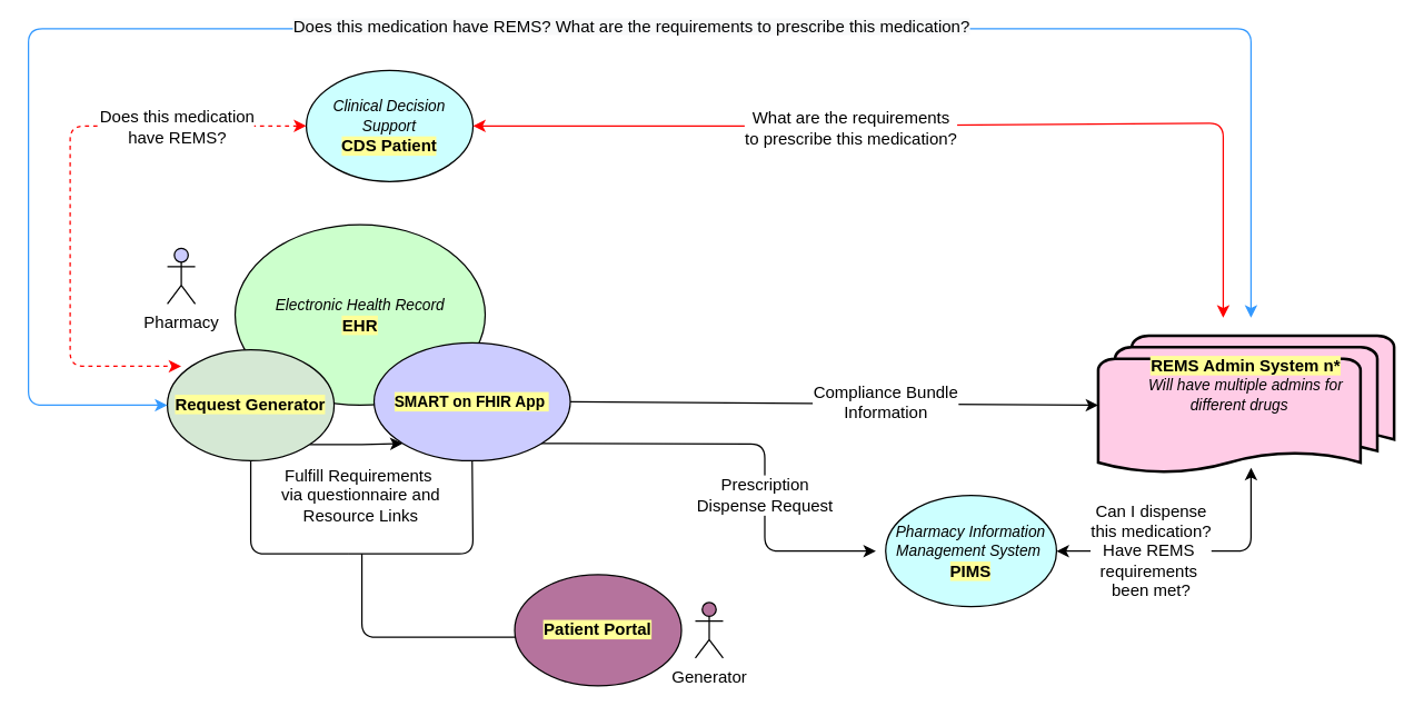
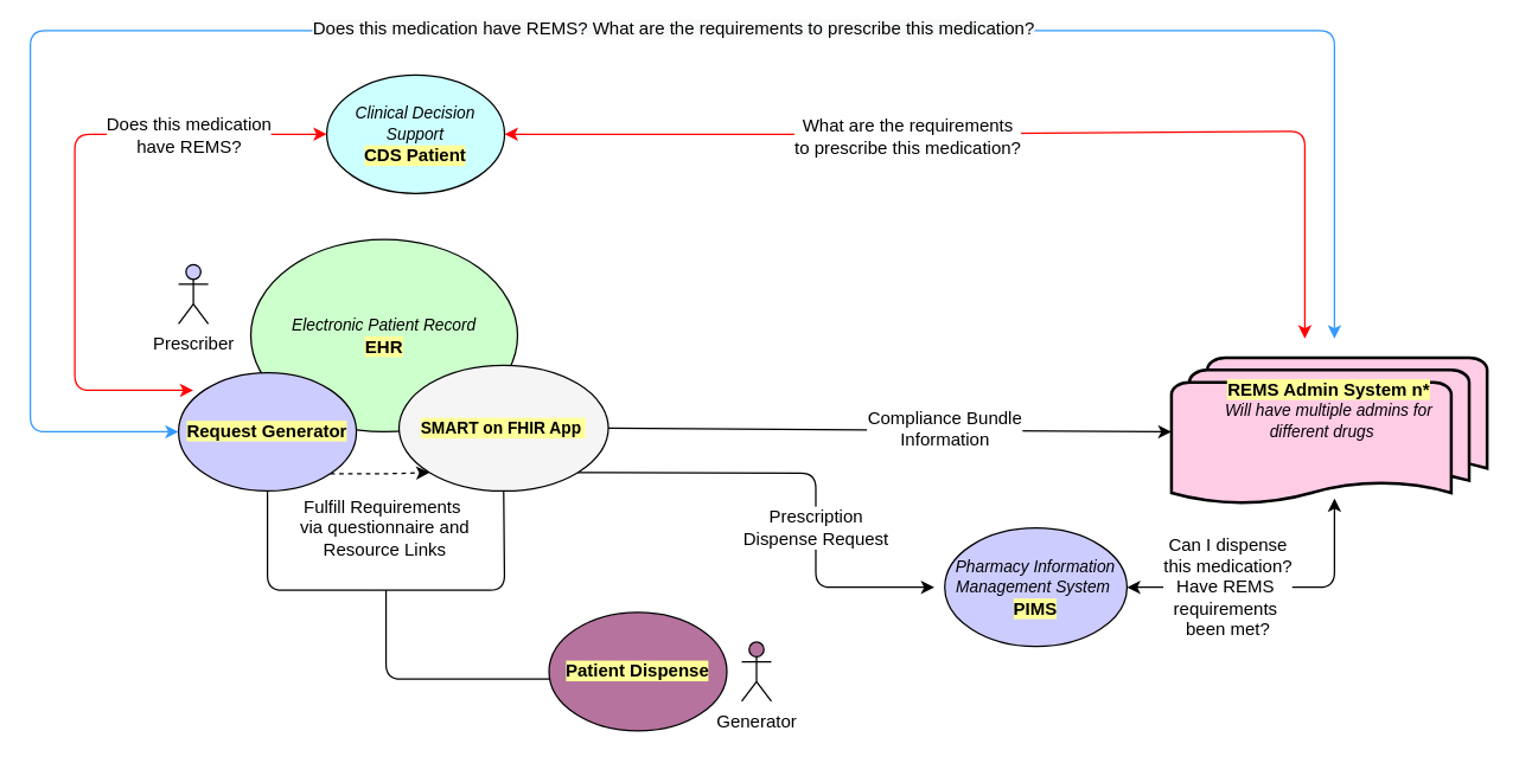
  <mxCell id="0" />
  <mxCell id="1" parent="0" />
  <mxCell id="2" value="&lt;font style=&quot;font-size: 11px;&quot;&gt;&lt;i&gt;&lt;font style=&quot;&quot;&gt;Clinical Decision Support&lt;/font&gt;&lt;/i&gt; &lt;br&gt;&lt;/font&gt;&lt;b style=&quot;background-color: rgb(255 , 255 , 153)&quot;&gt;CDS Patient&lt;br&gt;&lt;/b&gt;" style="ellipse;whiteSpace=wrap;html=1;fillColor=#CCFFFF;" parent="1" vertex="1"><mxGeometry x="220" y="50" width="120" height="80" as="geometry" /></mxCell>
- <mxCell id="3" value="&lt;i&gt;&lt;font style=&quot;font-size: 11px;&quot;&gt;Electronic Health Record&lt;br&gt;&lt;/font&gt;&lt;/i&gt;&lt;b style=&quot;background-color: rgb(255 , 255 , 153)&quot;&gt;EHR&lt;/b&gt;" style="ellipse;whiteSpace=wrap;html=1;fillColor=#CCFFCC;" parent="1" vertex="1"><mxGeometry x="168.75" y="161" width="180" height="130" as="geometry" /></mxCell>
- <mxCell id="4" value="&lt;b&gt;&lt;span style=&quot;background-color: rgb(255 , 255 , 153)&quot;&gt;&lt;font style=&quot;font-size: 11px;&quot;&gt;SMART on FHIR App&amp;nbsp;&lt;/font&gt;&lt;/span&gt;&lt;/b&gt;" style="ellipse;whiteSpace=wrap;html=1;fillColor=#CCCCFF;" parent="1" vertex="1"><mxGeometry x="268.75" y="246" width="141.25" height="85" as="geometry" /></mxCell>
+ <mxCell id="3" value="&lt;i&gt;&lt;font style=&quot;font-size: 11px;&quot;&gt;Electronic Patient Record&lt;br&gt;&lt;/font&gt;&lt;/i&gt;&lt;b style=&quot;background-color: rgb(255 , 255 , 153)&quot;&gt;EHR&lt;/b&gt;" style="ellipse;whiteSpace=wrap;html=1;fillColor=#CCFFCC;" parent="1" vertex="1"><mxGeometry x="168.75" y="161" width="180" height="130" as="geometry" /></mxCell>
+ <mxCell id="4" value="&lt;b&gt;&lt;span style=&quot;background-color: rgb(255 , 255 , 153)&quot;&gt;&lt;font style=&quot;font-size: 11px;&quot;&gt;SMART on FHIR App&amp;nbsp;&lt;/font&gt;&lt;/span&gt;&lt;/b&gt;" style="ellipse;whiteSpace=wrap;html=1;fillColor=#f5f5f5;" parent="1" vertex="1"><mxGeometry x="268.75" y="246" width="141.25" height="85" as="geometry" /></mxCell>
  <mxCell id="5" value="" style="endArrow=classic;html=1;exitX=1;exitY=0.5;exitDx=0;exitDy=0;entryX=0;entryY=0.5;entryDx=0;entryDy=0;entryPerimeter=0;" parent="1" source="4" target="13" edge="1"><mxGeometry relative="1" as="geometry"><mxPoint x="370" y="280.5" as="sourcePoint" /><mxPoint x="530" y="261" as="targetPoint" /><Array as="points" /></mxGeometry></mxCell>
  <mxCell id="6" value="&lt;font style=&quot;font-size: 12px;&quot;&gt;Compliance Bundle &lt;br&gt;Information&lt;/font&gt;" style="edgeLabel;resizable=0;html=1;align=center;verticalAlign=middle;" parent="5" vertex="1" connectable="0"><mxGeometry relative="1" as="geometry"><mxPoint x="37" y="-1" as="offset" /></mxGeometry></mxCell>
- <mxCell id="7" style="edgeStyle=orthogonalEdgeStyle;rounded=0;orthogonalLoop=1;jettySize=auto;html=1;exitX=1;exitY=1;exitDx=0;exitDy=0;entryX=0;entryY=1;entryDx=0;entryDy=0;" parent="1" source="9" target="4" edge="1"><mxGeometry relative="1" as="geometry"><mxPoint x="231.176" y="319.284" as="sourcePoint" /></mxGeometry></mxCell>
+ <mxCell id="7" style="edgeStyle=orthogonalEdgeStyle;rounded=0;orthogonalLoop=1;jettySize=auto;html=1;exitX=1;exitY=1;exitDx=0;exitDy=0;entryX=0;entryY=1;entryDx=0;entryDy=0;dashed=1;" parent="1" source="9" target="4" edge="1"><mxGeometry relative="1" as="geometry"><mxPoint x="231.176" y="319.284" as="sourcePoint" /></mxGeometry></mxCell>
  <mxCell id="8" value="&lt;font style=&quot;font-size: 12px;&quot;&gt;Fulfill Requirements&amp;nbsp;&lt;br&gt;via questionnaire and &lt;br&gt;Resource Links&lt;/font&gt;" style="edgeLabel;html=1;align=center;verticalAlign=middle;resizable=0;points=[];" parent="7" vertex="1" connectable="0"><mxGeometry x="0.147" y="3" relative="1" as="geometry"><mxPoint x="-2" y="40" as="offset" /></mxGeometry></mxCell>
- <mxCell id="9" value="&lt;span style=&quot;background-color: rgb(255 , 255 , 153)&quot;&gt;&lt;b&gt;Request Generator&lt;/b&gt;&lt;/span&gt;" style="ellipse;whiteSpace=wrap;html=1;fillColor=#d5e8d4;" parent="1" vertex="1"><mxGeometry x="120" y="251" width="120" height="80" as="geometry" /></mxCell>
- <mxCell id="10" value="Pharmacy" style="shape=umlActor;verticalLabelPosition=bottom;verticalAlign=top;html=1;fillColor=#CCCCFF;" parent="1" vertex="1"><mxGeometry x="120" y="178" width="20" height="40" as="geometry" /></mxCell>
- <mxCell id="11" value="" style="endArrow=classic;startArrow=classic;html=1;strokeColor=#FF0000;entryX=0.083;entryY=0.15;entryDx=0;entryDy=0;exitX=0;exitY=0.5;exitDx=0;exitDy=0;entryPerimeter=0;dashed=1;" parent="1" source="2" target="9" edge="1"><mxGeometry width="50" height="50" relative="1" as="geometry"><mxPoint x="130" y="130" as="sourcePoint" /><mxPoint x="80" y="170" as="targetPoint" /><Array as="points"><mxPoint x="50" y="90" /><mxPoint x="50" y="210" /><mxPoint x="50" y="263" /></Array></mxGeometry></mxCell>
+ <mxCell id="9" value="&lt;span style=&quot;background-color: rgb(255 , 255 , 153)&quot;&gt;&lt;b&gt;Request Generator&lt;/b&gt;&lt;/span&gt;" style="ellipse;whiteSpace=wrap;html=1;fillColor=#CCCCFF;" parent="1" vertex="1"><mxGeometry x="120" y="251" width="120" height="80" as="geometry" /></mxCell>
+ <mxCell id="10" value="Prescriber" style="shape=umlActor;verticalLabelPosition=bottom;verticalAlign=top;html=1;fillColor=#CCCCFF;" parent="1" vertex="1"><mxGeometry x="120" y="178" width="20" height="40" as="geometry" /></mxCell>
+ <mxCell id="11" value="" style="endArrow=classic;startArrow=classic;html=1;strokeColor=#FF0000;entryX=0.083;entryY=0.15;entryDx=0;entryDy=0;exitX=0;exitY=0.5;exitDx=0;exitDy=0;entryPerimeter=0;" parent="1" source="2" target="9" edge="1"><mxGeometry width="50" height="50" relative="1" as="geometry"><mxPoint x="130" y="130" as="sourcePoint" /><mxPoint x="80" y="170" as="targetPoint" /><Array as="points"><mxPoint x="50" y="90" /><mxPoint x="50" y="210" /><mxPoint x="50" y="263" /></Array></mxGeometry></mxCell>
  <mxCell id="12" value="&lt;font style=&quot;font-size: 12px;&quot;&gt;Does this medication&lt;br&gt;have REMS?&lt;/font&gt;" style="edgeLabel;html=1;align=center;verticalAlign=middle;resizable=0;points=[];" parent="11" vertex="1" connectable="0"><mxGeometry x="-0.448" y="-3" relative="1" as="geometry"><mxPoint x="23" y="3" as="offset" /></mxGeometry></mxCell>
  <mxCell id="13" value="&lt;b style=&quot;background-color: rgb(255 , 255 , 153)&quot;&gt;REMS Admin System n*&lt;/b&gt;&lt;br&gt;&lt;i style=&quot;&quot;&gt;&lt;font style=&quot;font-size: 11px;&quot;&gt;Will have multiple admins for &lt;br&gt;different drugs &amp;nbsp;&amp;nbsp;&lt;br&gt;&lt;/font&gt;&lt;br&gt;&lt;br&gt;&lt;/i&gt;" style="strokeWidth=2;html=1;shape=mxgraph.flowchart.multi-document;whiteSpace=wrap;fillColor=#FFCCE6;" parent="1" vertex="1"><mxGeometry x="790" y="241" width="213" height="100" as="geometry" /></mxCell>
  <mxCell id="14" value="" style="endArrow=classic;startArrow=classic;html=1;strokeColor=#3399FF;fillColor=#FF3333;exitX=0;exitY=0.5;exitDx=0;exitDy=0;" parent="1" source="9" edge="1"><mxGeometry width="50" height="50" relative="1" as="geometry"><mxPoint x="360" y="433" as="sourcePoint" /><mxPoint x="900" y="228" as="targetPoint" /><Array as="points"><mxPoint x="20" y="291" /><mxPoint x="20" y="20" /><mxPoint x="260" y="20" /><mxPoint x="900" y="20" /></Array></mxGeometry></mxCell>
  <mxCell id="15" value="&lt;span style=&quot;background-color: rgb(248 , 249 , 250)&quot;&gt;&lt;font style=&quot;font-size: 12px;&quot;&gt;Does this medication have REMS? What are the requirements to prescribe this medication?&lt;/font&gt;&lt;/span&gt;" style="edgeLabel;html=1;align=center;verticalAlign=middle;resizable=0;points=[];" parent="14" vertex="1" connectable="0"><mxGeometry x="0.142" y="2" relative="1" as="geometry"><mxPoint x="-29" as="offset" /></mxGeometry></mxCell>
  <mxCell id="16" value="" style="endArrow=classic;startArrow=classic;html=1;entryX=1;entryY=0.5;entryDx=0;entryDy=0;strokeColor=#FF0000;" parent="1" target="2" edge="1"><mxGeometry width="50" height="50" relative="1" as="geometry"><mxPoint x="880" y="228" as="sourcePoint" /><mxPoint x="340" y="523" as="targetPoint" /><Array as="points"><mxPoint x="880" y="88" /><mxPoint x="610" y="90" /></Array></mxGeometry></mxCell>
  <mxCell id="17" value="&lt;font style=&quot;font-size: 12px;&quot;&gt;What are the requirements&lt;br&gt;to prescribe this medication?&lt;/font&gt;" style="edgeLabel;html=1;align=center;verticalAlign=middle;resizable=0;points=[];" parent="16" vertex="1" connectable="0"><mxGeometry x="0.458" y="1" relative="1" as="geometry"><mxPoint x="87" as="offset" /></mxGeometry></mxCell>
- <mxCell id="18" value="&lt;font style=&quot;font-size: 11px;&quot;&gt;&lt;i style=&quot;&quot;&gt;Pharmacy Information Management System&lt;/i&gt;&amp;nbsp;&lt;br&gt;&lt;/font&gt;&lt;span style=&quot;background-color: rgb(255 , 255 , 153)&quot;&gt;&lt;b&gt;PIMS&lt;/b&gt;&lt;/span&gt;" style="ellipse;whiteSpace=wrap;html=1;fillColor=#CCFFFF;" parent="1" vertex="1"><mxGeometry x="637" y="356" width="123" height="80" as="geometry" /></mxCell>
+ <mxCell id="18" value="&lt;font style=&quot;font-size: 11px;&quot;&gt;&lt;i style=&quot;&quot;&gt;Pharmacy Information Management System&lt;/i&gt;&amp;nbsp;&lt;br&gt;&lt;/font&gt;&lt;span style=&quot;background-color: rgb(255 , 255 , 153)&quot;&gt;&lt;b&gt;PIMS&lt;/b&gt;&lt;/span&gt;" style="ellipse;whiteSpace=wrap;html=1;fillColor=#ccccff;" parent="1" vertex="1"><mxGeometry x="637" y="356" width="123" height="80" as="geometry" /></mxCell>
  <mxCell id="19" value="&lt;font style=&quot;font-size: 12px;&quot;&gt;Prescription &lt;br&gt;Dispense Request&lt;/font&gt;" style="endArrow=classic;html=1;exitX=1;exitY=1;exitDx=0;exitDy=0;" parent="1" source="4" edge="1"><mxGeometry x="0.247" width="50" height="50" relative="1" as="geometry"><mxPoint x="360" y="348" as="sourcePoint" /><mxPoint x="630" y="396" as="targetPoint" /><Array as="points"><mxPoint x="550" y="319" /><mxPoint x="550" y="396" /></Array><mxPoint as="offset" /></mxGeometry></mxCell>
  <mxCell id="20" value="&lt;font style=&quot;font-size: 12px;&quot;&gt;Can I dispense&lt;br&gt;this medication?&lt;br&gt;Have REMS&amp;nbsp;&lt;br&gt;requirements&amp;nbsp;&lt;br&gt;been met?&lt;/font&gt;" style="endArrow=classic;startArrow=classic;html=1;exitX=1;exitY=0.5;exitDx=0;exitDy=0;" parent="1" source="18" edge="1"><mxGeometry x="-0.324" width="50" height="50" relative="1" as="geometry"><mxPoint x="547" y="428" as="sourcePoint" /><mxPoint x="900" y="336" as="targetPoint" /><Array as="points"><mxPoint x="900" y="396" /></Array><mxPoint as="offset" /></mxGeometry></mxCell>
  <mxCell id="21" value="Generator" style="shape=umlActor;verticalLabelPosition=bottom;verticalAlign=top;html=1;fillColor=#B5739D;" parent="1" vertex="1"><mxGeometry x="500" y="433" width="20" height="40" as="geometry" /></mxCell>
- <mxCell id="22" value="&lt;span style=&quot;background-color: rgb(255 , 255 , 153)&quot;&gt;&lt;b&gt;Patient Portal&lt;/b&gt;&lt;/span&gt;" style="ellipse;whiteSpace=wrap;html=1;fillColor=#B5739D;" parent="1" vertex="1"><mxGeometry x="370" y="413" width="120" height="80" as="geometry" /></mxCell>
+ <mxCell id="22" value="&lt;span style=&quot;background-color: rgb(255 , 255 , 153)&quot;&gt;&lt;b&gt;Patient Dispense&lt;/b&gt;&lt;/span&gt;" style="ellipse;whiteSpace=wrap;html=1;fillColor=#B5739D;" parent="1" vertex="1"><mxGeometry x="370" y="413" width="120" height="80" as="geometry" /></mxCell>
  <mxCell id="23" value="" style="endArrow=none;html=1;" parent="1" edge="1"><mxGeometry width="50" height="50" relative="1" as="geometry"><mxPoint x="370" y="458" as="sourcePoint" /><mxPoint x="260" y="398" as="targetPoint" /><Array as="points"><mxPoint x="260" y="458" /></Array></mxGeometry></mxCell>
  <mxCell id="24" value="" style="endArrow=none;html=1;entryX=0.5;entryY=1;entryDx=0;entryDy=0;" parent="1" target="4" edge="1"><mxGeometry width="50" height="50" relative="1" as="geometry"><mxPoint x="250" y="398" as="sourcePoint" /><mxPoint x="300" y="348" as="targetPoint" /><Array as="points"><mxPoint x="340" y="398" /></Array></mxGeometry></mxCell>
  <mxCell id="25" value="" style="endArrow=none;html=1;entryX=0.5;entryY=1;entryDx=0;entryDy=0;" parent="1" target="9" edge="1"><mxGeometry width="50" height="50" relative="1" as="geometry"><mxPoint x="250" y="398" as="sourcePoint" /><mxPoint x="170" y="338" as="targetPoint" /><Array as="points"><mxPoint x="180" y="398" /></Array></mxGeometry></mxCell>
